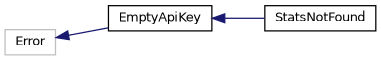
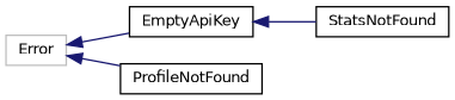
  digraph {
    rankdir=LR
    node [color=black fillcolor=white fontname=Helvetica fontsize=10 shape=record style=filled]
    edge [color=midnightblue dir=back fontname=Helvetica fontsize=10 labelfontname=Helvetica labelfontsize=10 style=solid]
    n1 [color=grey75 height=0.2 label=Error width=0.4]
    n2 [height=0.2 label=EmptyApiKey width=0.4]
+   n3 [height=0.2 label=ProfileNotFound width=0.4]
    n4 [height=0.2 label=StatsNotFound width=0.4]
    n1 -> n2
+   n1 -> n3
    n2 -> n4
  }
